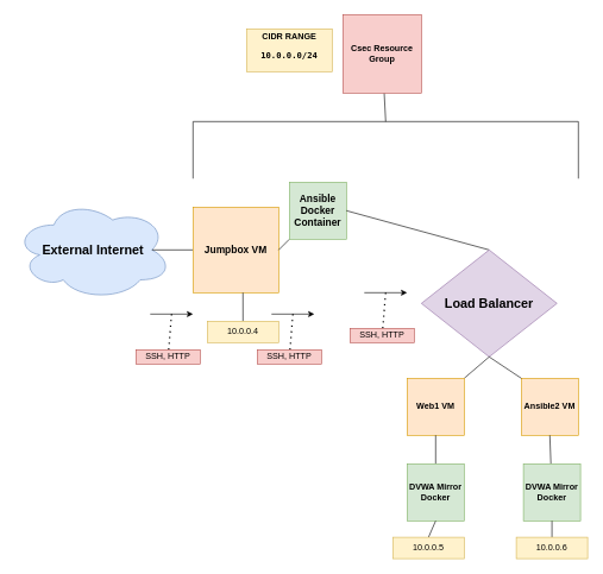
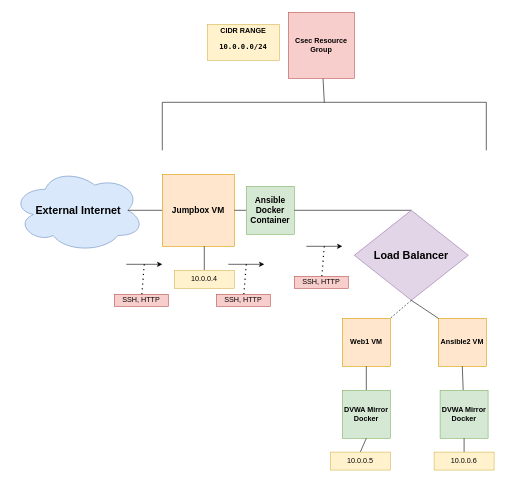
  <mxCell id="0" />
  <mxCell id="1" parent="0" />
  <mxCell id="2" value="&lt;h2&gt;External Internet&lt;/h2&gt;" style="ellipse;shape=cloud;whiteSpace=wrap;html=1;fillColor=#dae8fc;strokeColor=#6c8ebf;" vertex="1" parent="1"><mxGeometry x="20" y="280" width="220" height="140" as="geometry" /></mxCell>
  <mxCell id="3" value="" style="endArrow=none;html=1;exitX=0.875;exitY=0.5;exitDx=0;exitDy=0;exitPerimeter=0;" edge="1" parent="1" source="2" target="4"><mxGeometry width="50" height="50" relative="1" as="geometry"><mxPoint x="410" y="380" as="sourcePoint" /><mxPoint x="310" y="350" as="targetPoint" /></mxGeometry></mxCell>
  <mxCell id="4" value="&lt;h3&gt;Jumpbox VM&lt;/h3&gt;" style="whiteSpace=wrap;html=1;aspect=fixed;fillColor=#ffe6cc;strokeColor=#d79b00;" vertex="1" parent="1"><mxGeometry x="270" y="290" width="120" height="120" as="geometry" /></mxCell>
  <mxCell id="5" value="" style="endArrow=none;html=1;exitX=1;exitY=0.5;exitDx=0;exitDy=0;" edge="1" parent="1" source="4" target="6"><mxGeometry width="50" height="50" relative="1" as="geometry"><mxPoint x="410" y="380" as="sourcePoint" /><mxPoint x="450" y="350" as="targetPoint" /></mxGeometry></mxCell>
- <mxCell id="6" value="&lt;h3&gt;Ansible Docker Container&lt;/h3&gt;" style="whiteSpace=wrap;html=1;aspect=fixed;fillColor=#d5e8d4;strokeColor=#82b366;" vertex="1" parent="1"><mxGeometry x="405" y="255" width="80" height="80" as="geometry" /></mxCell>
+ <mxCell id="6" value="&lt;h3&gt;Ansible Docker Container&lt;/h3&gt;" style="whiteSpace=wrap;html=1;aspect=fixed;fillColor=#d5e8d4;strokeColor=#82b366;" vertex="1" parent="1"><mxGeometry x="410" y="310" width="80" height="80" as="geometry" /></mxCell>
  <mxCell id="7" value="" style="endArrow=none;html=1;entryX=1;entryY=0.5;entryDx=0;entryDy=0;exitX=1;exitY=0.5;exitDx=0;exitDy=0;" edge="1" parent="1" target="6"><mxGeometry width="50" height="50" relative="1" as="geometry"><mxPoint x="685" y="350" as="sourcePoint" /><mxPoint x="460" y="330" as="targetPoint" /></mxGeometry></mxCell>
  <mxCell id="8" value="&lt;h2&gt;Load Balancer&lt;/h2&gt;" style="rhombus;whiteSpace=wrap;html=1;fillColor=#e1d5e7;strokeColor=#9673a6;" vertex="1" parent="1"><mxGeometry x="590" y="350" width="190" height="150" as="geometry" /></mxCell>
- <mxCell id="9" value="" style="endArrow=none;html=1;exitX=0.5;exitY=1;exitDx=0;exitDy=0;entryX=1;entryY=0;entryDx=0;entryDy=0;" edge="1" parent="1" source="8" target="10"><mxGeometry width="50" height="50" relative="1" as="geometry"><mxPoint x="410" y="380" as="sourcePoint" /><mxPoint x="610" y="530" as="targetPoint" /></mxGeometry></mxCell>
+ <mxCell id="9" value="" style="endArrow=none;html=1;exitX=0.5;exitY=1;exitDx=0;exitDy=0;entryX=1;entryY=0;entryDx=0;entryDy=0;dashed=1;" edge="1" parent="1" source="8" target="10"><mxGeometry width="50" height="50" relative="1" as="geometry"><mxPoint x="410" y="380" as="sourcePoint" /><mxPoint x="610" y="530" as="targetPoint" /></mxGeometry></mxCell>
  <mxCell id="10" value="Web1 VM" style="whiteSpace=wrap;html=1;aspect=fixed;fillColor=#ffe6cc;strokeColor=#d79b00;fontStyle=1" vertex="1" parent="1"><mxGeometry x="570" y="530" width="80" height="80" as="geometry" /></mxCell>
  <mxCell id="11" value="Ansible2 VM" style="whiteSpace=wrap;html=1;aspect=fixed;fillColor=#ffe6cc;strokeColor=#d79b00;fontStyle=1" vertex="1" parent="1"><mxGeometry x="730" y="530" width="80" height="80" as="geometry" /></mxCell>
  <mxCell id="12" value="" style="endArrow=none;html=1;exitX=0.5;exitY=1;exitDx=0;exitDy=0;entryX=0;entryY=0;entryDx=0;entryDy=0;" edge="1" parent="1" source="8" target="11"><mxGeometry width="50" height="50" relative="1" as="geometry"><mxPoint x="410" y="380" as="sourcePoint" /><mxPoint x="460" y="330" as="targetPoint" /></mxGeometry></mxCell>
  <mxCell id="13" value="" style="endArrow=none;html=1;exitX=0.5;exitY=1;exitDx=0;exitDy=0;" edge="1" parent="1" source="10"><mxGeometry width="50" height="50" relative="1" as="geometry"><mxPoint x="410" y="460" as="sourcePoint" /><mxPoint x="610" y="650" as="targetPoint" /></mxGeometry></mxCell>
  <mxCell id="14" value="" style="endArrow=none;html=1;exitX=0.5;exitY=1;exitDx=0;exitDy=0;" edge="1" parent="1" source="11" target="15"><mxGeometry width="50" height="50" relative="1" as="geometry"><mxPoint x="410" y="460" as="sourcePoint" /><mxPoint x="773" y="650" as="targetPoint" /></mxGeometry></mxCell>
  <mxCell id="15" value="&lt;div&gt;DVWA Mirror&lt;/div&gt;&lt;div&gt;Docker&lt;br&gt;&lt;/div&gt;" style="whiteSpace=wrap;html=1;aspect=fixed;fillColor=#d5e8d4;strokeColor=#82b366;fontStyle=1" vertex="1" parent="1"><mxGeometry x="733" y="650" width="80" height="80" as="geometry" /></mxCell>
  <mxCell id="16" value="&lt;div&gt;DVWA Mirror&lt;/div&gt;&lt;div&gt;Docker&lt;br&gt;&lt;/div&gt;" style="whiteSpace=wrap;html=1;aspect=fixed;fillColor=#d5e8d4;strokeColor=#82b366;fontStyle=1" vertex="1" parent="1"><mxGeometry x="570" y="650" width="80" height="80" as="geometry" /></mxCell>
  <mxCell id="17" value="" style="endArrow=none;html=1;" edge="1" parent="1"><mxGeometry width="50" height="50" relative="1" as="geometry"><mxPoint x="270" y="250" as="sourcePoint" /><mxPoint x="270" y="170" as="targetPoint" /></mxGeometry></mxCell>
  <mxCell id="18" value="" style="endArrow=none;html=1;" edge="1" parent="1"><mxGeometry width="50" height="50" relative="1" as="geometry"><mxPoint x="270" y="170" as="sourcePoint" /><mxPoint x="810" y="170" as="targetPoint" /></mxGeometry></mxCell>
  <mxCell id="19" value="" style="endArrow=none;html=1;" edge="1" parent="1"><mxGeometry width="50" height="50" relative="1" as="geometry"><mxPoint x="810" y="250" as="sourcePoint" /><mxPoint x="810" y="170" as="targetPoint" /></mxGeometry></mxCell>
  <mxCell id="20" value="" style="endArrow=none;html=1;" edge="1" parent="1" target="21"><mxGeometry width="50" height="50" relative="1" as="geometry"><mxPoint x="540" y="170" as="sourcePoint" /><mxPoint x="540" y="120" as="targetPoint" /></mxGeometry></mxCell>
  <mxCell id="21" value="Csec Resource Group" style="whiteSpace=wrap;html=1;aspect=fixed;fontStyle=1;fillColor=#f8cecc;strokeColor=#b85450;" vertex="1" parent="1"><mxGeometry x="480" y="20" width="110" height="110" as="geometry" /></mxCell>
  <mxCell id="22" value="" style="endArrow=none;html=1;exitX=0.5;exitY=0;exitDx=0;exitDy=0;entryX=0.583;entryY=1;entryDx=0;entryDy=0;entryPerimeter=0;" edge="1" parent="1" source="23" target="4"><mxGeometry width="50" height="50" relative="1" as="geometry"><mxPoint x="345" y="450" as="sourcePoint" /><mxPoint x="340" y="427" as="targetPoint" /></mxGeometry></mxCell>
  <mxCell id="23" value="10.0.0.4" style="rounded=0;whiteSpace=wrap;html=1;fillColor=#fff2cc;strokeColor=#d6b656;" vertex="1" parent="1"><mxGeometry x="290" y="450" width="100" height="30" as="geometry" /></mxCell>
  <mxCell id="24" value="" style="endArrow=none;html=1;exitX=0.5;exitY=0;exitDx=0;exitDy=0;" edge="1" parent="1" source="25"><mxGeometry width="50" height="50" relative="1" as="geometry"><mxPoint x="615" y="753" as="sourcePoint" /><mxPoint x="610" y="730" as="targetPoint" /></mxGeometry></mxCell>
  <mxCell id="25" value="10.0.0.5" style="rounded=0;whiteSpace=wrap;html=1;fillColor=#fff2cc;strokeColor=#d6b656;" vertex="1" parent="1"><mxGeometry x="550" y="753" width="100" height="30" as="geometry" /></mxCell>
  <mxCell id="26" value="" style="endArrow=none;html=1;exitX=0.5;exitY=0;exitDx=0;exitDy=0;" edge="1" parent="1" source="27"><mxGeometry width="50" height="50" relative="1" as="geometry"><mxPoint x="778" y="753" as="sourcePoint" /><mxPoint x="773" y="730" as="targetPoint" /></mxGeometry></mxCell>
  <mxCell id="27" value="10.0.0.6" style="rounded=0;whiteSpace=wrap;html=1;fillColor=#fff2cc;strokeColor=#d6b656;" vertex="1" parent="1"><mxGeometry x="723" y="753" width="100" height="30" as="geometry" /></mxCell>
  <mxCell id="28" value="" style="endArrow=classic;html=1;" edge="1" parent="1"><mxGeometry width="50" height="50" relative="1" as="geometry"><mxPoint x="210" y="440" as="sourcePoint" /><mxPoint x="270" y="440" as="targetPoint" /></mxGeometry></mxCell>
  <mxCell id="29" value="" style="endArrow=none;dashed=1;html=1;dashPattern=1 3;strokeWidth=2;" edge="1" parent="1" target="30"><mxGeometry width="50" height="50" relative="1" as="geometry"><mxPoint x="240" y="440" as="sourcePoint" /><mxPoint x="240" y="480" as="targetPoint" /></mxGeometry></mxCell>
  <mxCell id="30" value="SSH, HTTP" style="rounded=0;whiteSpace=wrap;html=1;fillColor=#f8cecc;strokeColor=#b85450;" vertex="1" parent="1"><mxGeometry x="190" y="490" width="90" height="20" as="geometry" /></mxCell>
  <mxCell id="31" value="" style="endArrow=classic;html=1;" edge="1" parent="1"><mxGeometry width="50" height="50" relative="1" as="geometry"><mxPoint x="380" y="440" as="sourcePoint" /><mxPoint x="440" y="440" as="targetPoint" /></mxGeometry></mxCell>
  <mxCell id="32" value="" style="endArrow=none;dashed=1;html=1;dashPattern=1 3;strokeWidth=2;" edge="1" parent="1" target="33"><mxGeometry width="50" height="50" relative="1" as="geometry"><mxPoint x="410" y="440" as="sourcePoint" /><mxPoint x="410" y="480" as="targetPoint" /></mxGeometry></mxCell>
  <mxCell id="33" value="SSH, HTTP" style="rounded=0;whiteSpace=wrap;html=1;fillColor=#f8cecc;strokeColor=#b85450;" vertex="1" parent="1"><mxGeometry x="360" y="490" width="90" height="20" as="geometry" /></mxCell>
  <mxCell id="34" value="" style="endArrow=classic;html=1;" edge="1" parent="1"><mxGeometry width="50" height="50" relative="1" as="geometry"><mxPoint x="510" y="410" as="sourcePoint" /><mxPoint x="570" y="410" as="targetPoint" /></mxGeometry></mxCell>
  <mxCell id="35" value="" style="endArrow=none;dashed=1;html=1;dashPattern=1 3;strokeWidth=2;" edge="1" parent="1" target="36"><mxGeometry width="50" height="50" relative="1" as="geometry"><mxPoint x="540" y="410" as="sourcePoint" /><mxPoint x="540" y="450" as="targetPoint" /></mxGeometry></mxCell>
  <mxCell id="36" value="SSH, HTTP" style="rounded=0;whiteSpace=wrap;html=1;fillColor=#f8cecc;strokeColor=#b85450;" vertex="1" parent="1"><mxGeometry x="490" y="460" width="90" height="20" as="geometry" /></mxCell>
  <mxCell id="37" value="&lt;div&gt;CIDR RANGE&lt;/div&gt;&lt;div&gt;&lt;pre&gt;10.0.0.0/24&lt;/pre&gt;&lt;/div&gt;" style="rounded=0;whiteSpace=wrap;html=1;fillColor=#fff2cc;strokeColor=#d6b656;fontStyle=1" vertex="1" parent="1"><mxGeometry x="345" y="40" width="120" height="60" as="geometry" /></mxCell>
